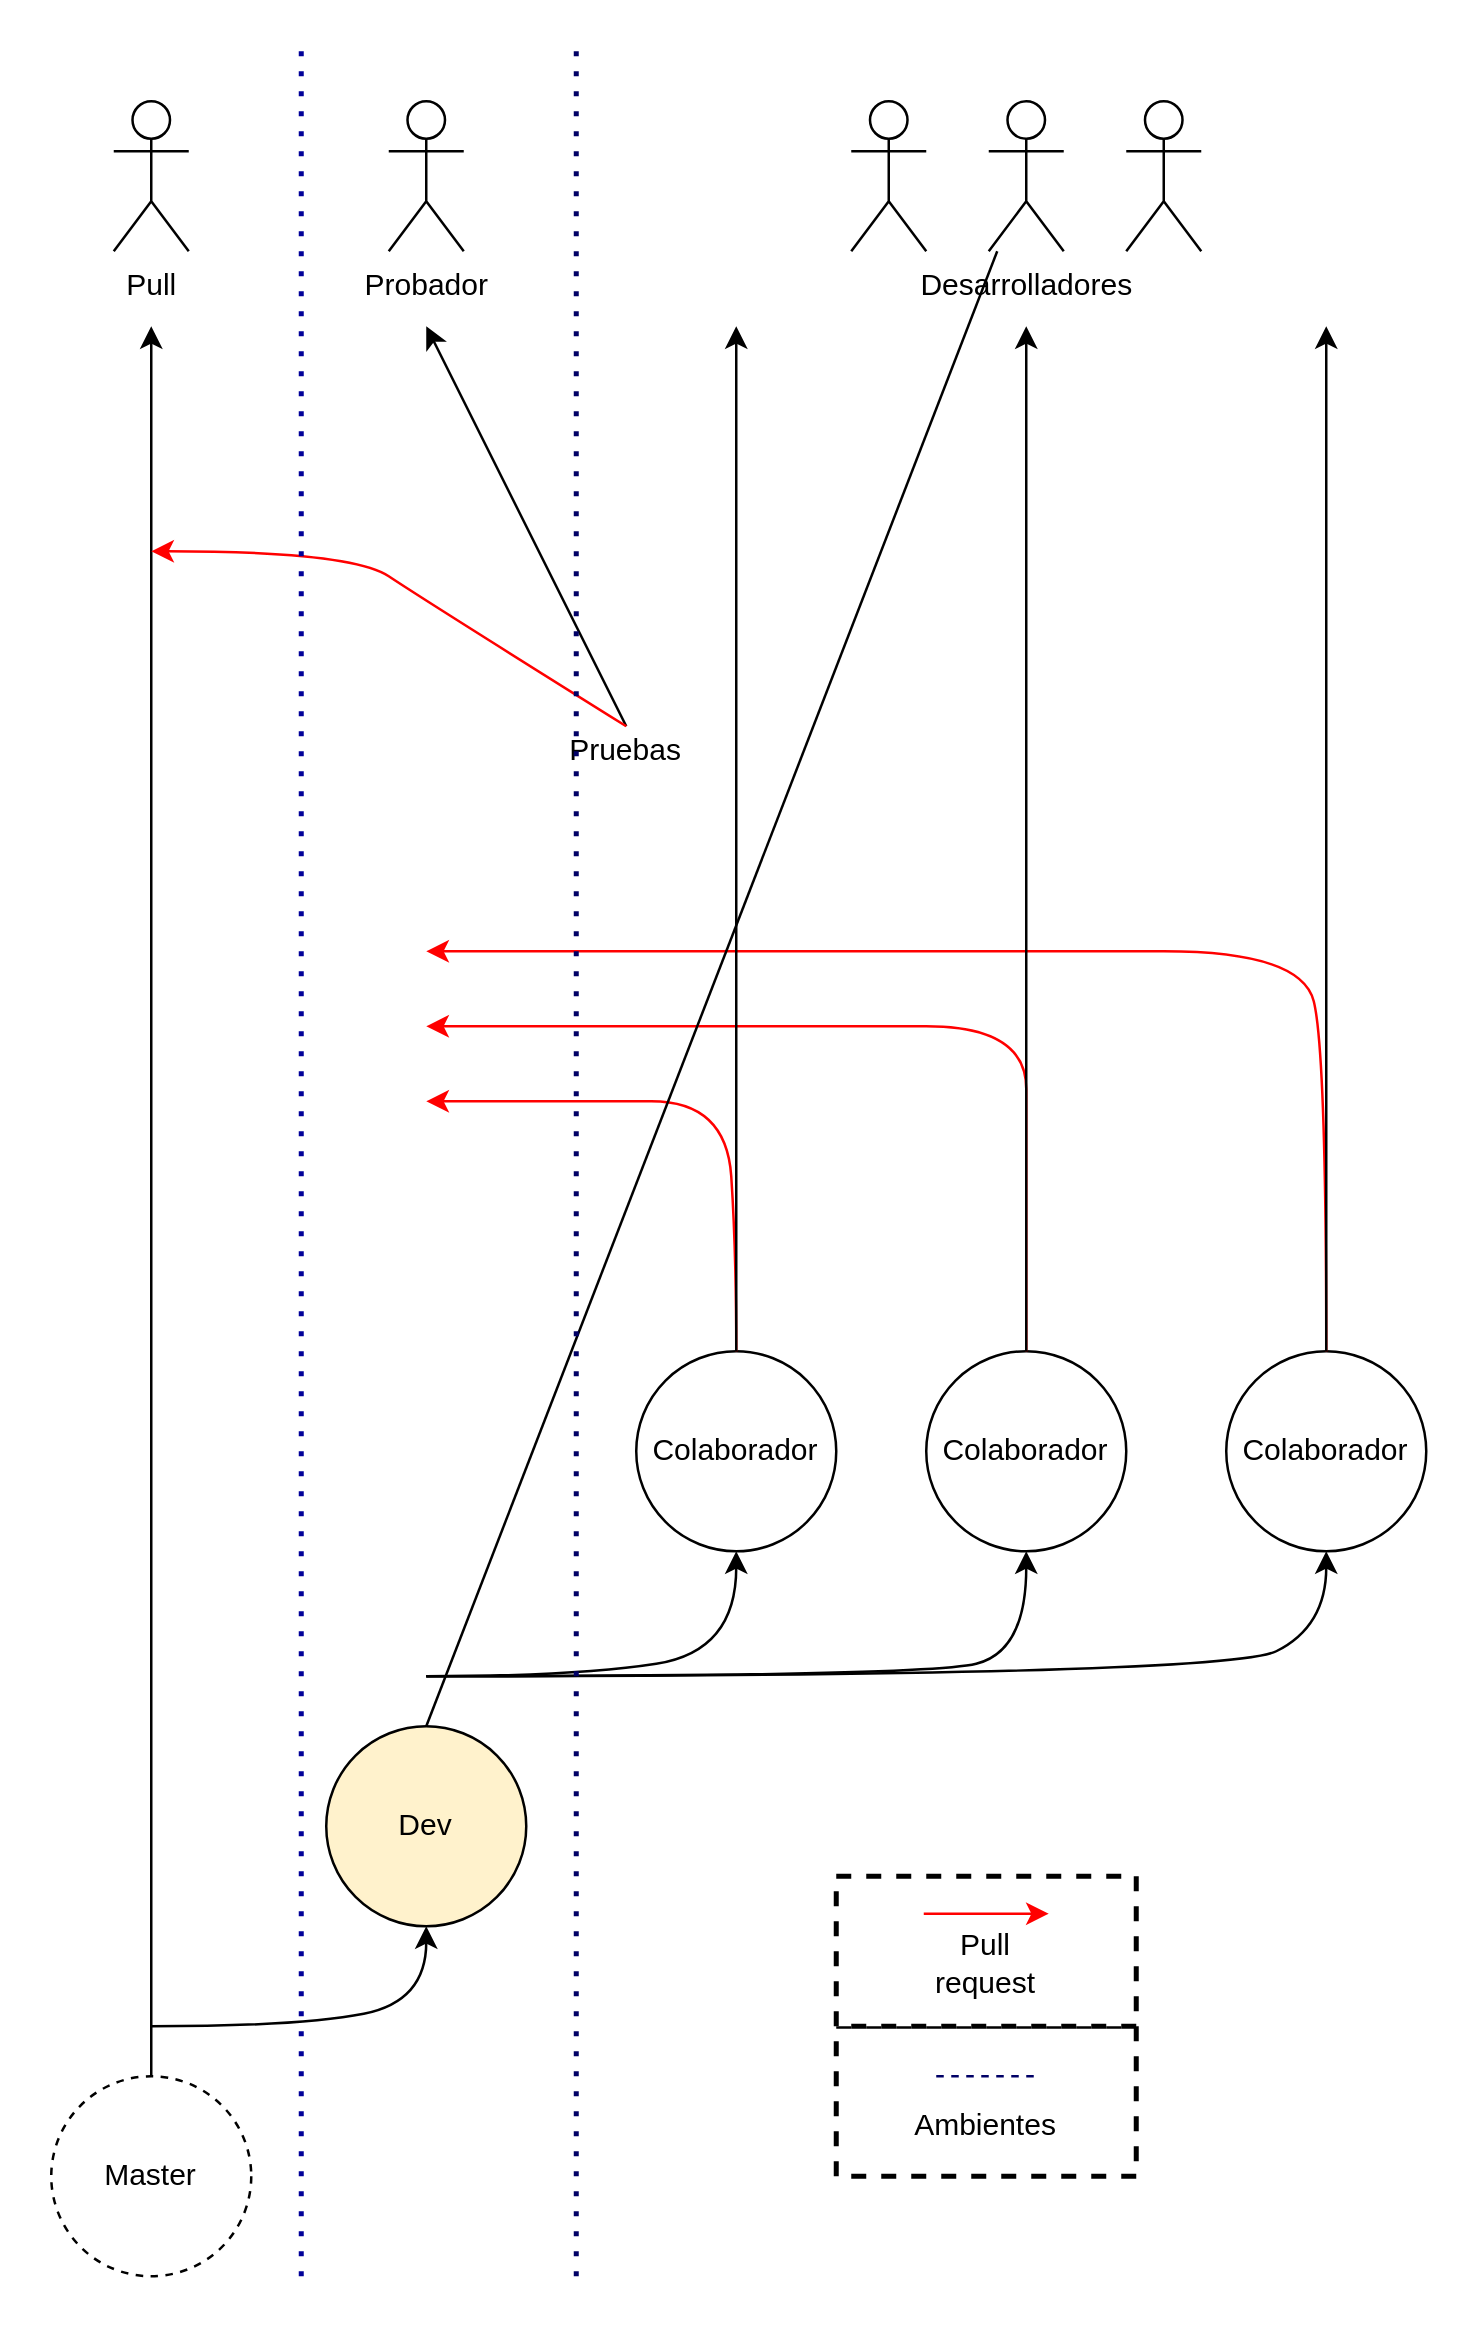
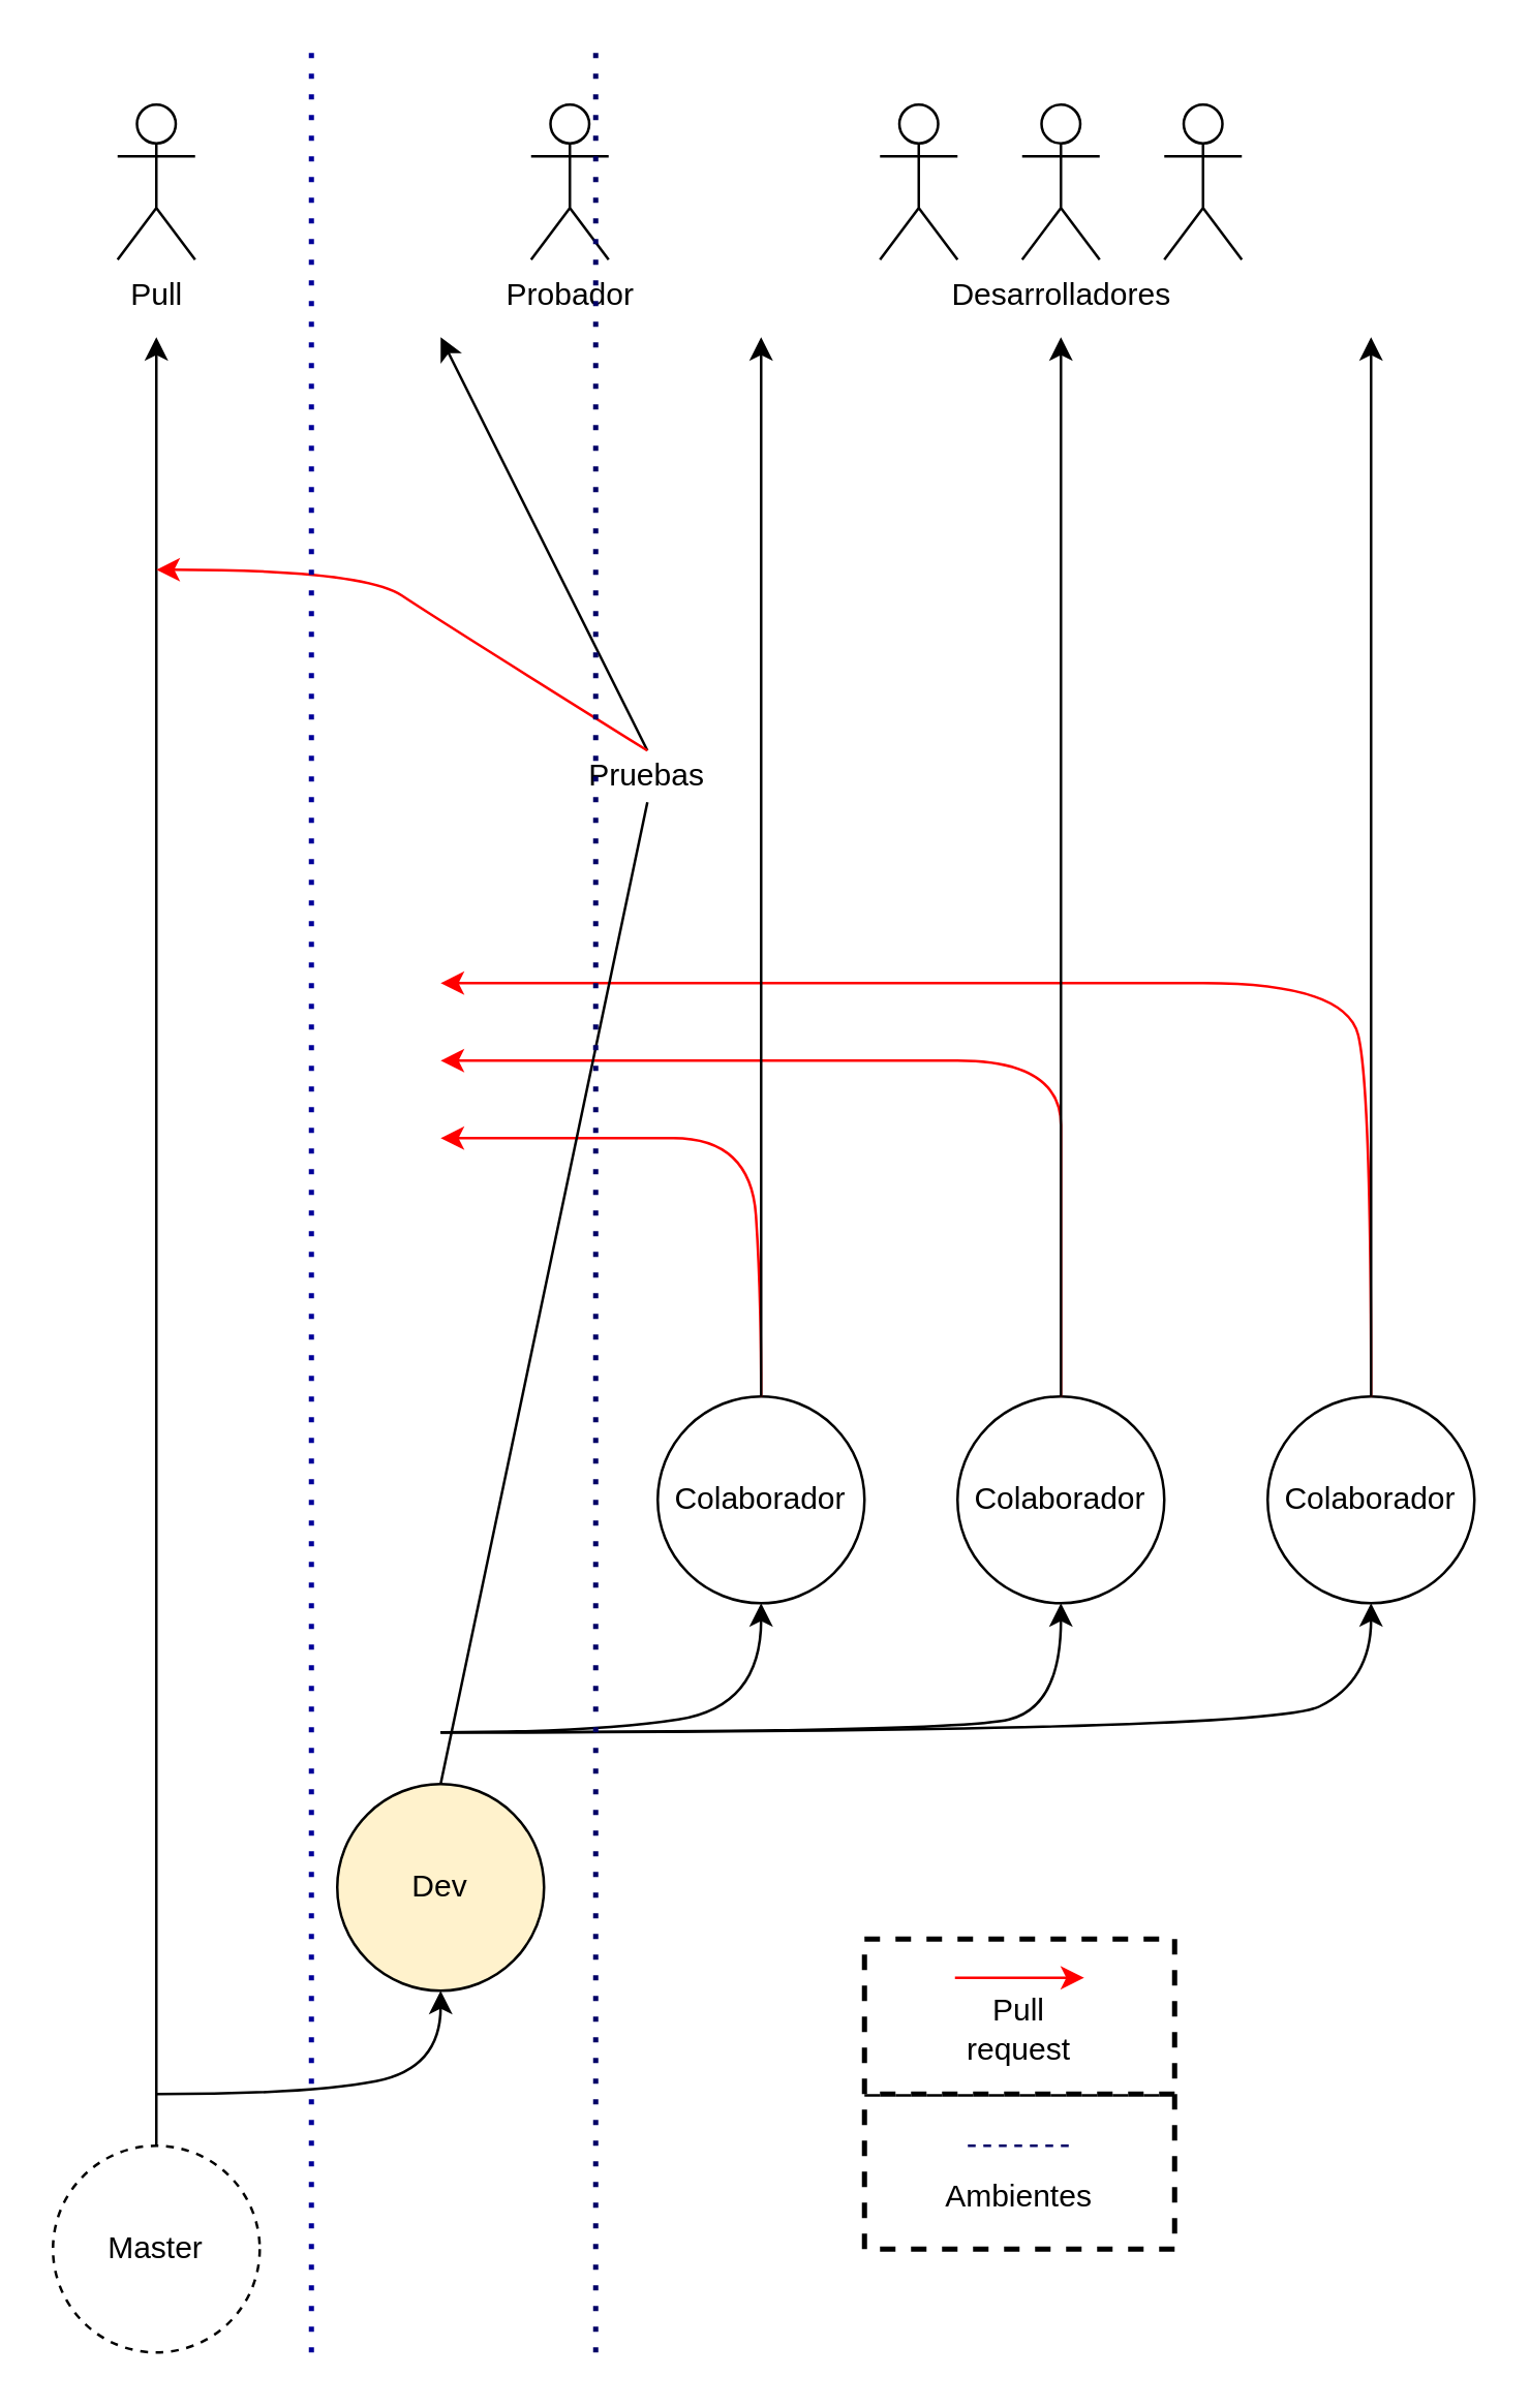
  <mxCell id="0" />
  <mxCell id="1" parent="0" />
  <mxCell id="2" value="" style="rounded=0;whiteSpace=wrap;html=1;glass=0;strokeWidth=2;sketch=0;shadow=0;dashed=1;" vertex="1" parent="1"><mxGeometry x="334" y="810" width="120" height="60" as="geometry" /></mxCell>
  <mxCell id="3" value="" style="rounded=0;whiteSpace=wrap;html=1;glass=0;strokeWidth=2;sketch=0;shadow=0;dashed=1;" vertex="1" parent="1"><mxGeometry x="334" y="750" width="120" height="60" as="geometry" /></mxCell>
  <mxCell id="4" value="Master" style="ellipse;whiteSpace=wrap;html=1;aspect=fixed;dashed=1;" vertex="1" parent="1"><mxGeometry x="20" y="830" width="80" height="80" as="geometry" /></mxCell>
  <mxCell id="5" value="Dev" style="ellipse;whiteSpace=wrap;html=1;aspect=fixed;fillColor=#fff2cc;" vertex="1" parent="1"><mxGeometry x="130" y="690" width="80" height="80" as="geometry" /></mxCell>
  <mxCell id="6" value="" style="endArrow=classic;html=1;exitX=0.5;exitY=0;exitDx=0;exitDy=0;" edge="1" parent="1" source="4"><mxGeometry width="50" height="50" relative="1" as="geometry"><mxPoint x="240" y="720" as="sourcePoint" /><mxPoint x="60" y="130" as="targetPoint" /></mxGeometry></mxCell>
  <mxCell id="7" value="" style="endArrow=classic;html=1;exitX=0.5;exitY=0;exitDx=0;exitDy=0;" edge="1" parent="1" source="23"><mxGeometry width="50" height="50" relative="1" as="geometry"><mxPoint x="240" y="720" as="sourcePoint" /><mxPoint x="170" y="130" as="targetPoint" /></mxGeometry></mxCell>
  <mxCell id="8" value="" style="curved=1;endArrow=classic;html=1;entryX=0.5;entryY=1;entryDx=0;entryDy=0;" edge="1" parent="1" target="5"><mxGeometry width="50" height="50" relative="1" as="geometry"><mxPoint x="60" y="810" as="sourcePoint" /><mxPoint x="290" y="670" as="targetPoint" /><Array as="points"><mxPoint x="120" y="810" /><mxPoint x="170" y="800" /></Array></mxGeometry></mxCell>
  <mxCell id="9" value="Pull" style="shape=umlActor;verticalLabelPosition=bottom;verticalAlign=top;html=1;outlineConnect=0;" vertex="1" parent="1"><mxGeometry x="45" y="40" width="30" height="60" as="geometry" /></mxCell>
  <mxCell id="10" value="Colaborador" style="ellipse;whiteSpace=wrap;html=1;aspect=fixed;" vertex="1" parent="1"><mxGeometry x="254" y="540" width="80" height="80" as="geometry" /></mxCell>
  <mxCell id="11" value="" style="curved=1;endArrow=classic;html=1;entryX=0.5;entryY=1;entryDx=0;entryDy=0;" edge="1" parent="1" target="10"><mxGeometry width="50" height="50" relative="1" as="geometry"><mxPoint x="170" y="670" as="sourcePoint" /><mxPoint x="320" y="630" as="targetPoint" /><Array as="points"><mxPoint x="230" y="670" /><mxPoint x="294" y="660" /></Array></mxGeometry></mxCell>
  <mxCell id="12" value="Colaborador" style="ellipse;whiteSpace=wrap;html=1;aspect=fixed;" vertex="1" parent="1"><mxGeometry x="370" y="540" width="80" height="80" as="geometry" /></mxCell>
  <mxCell id="13" value="Colaborador" style="ellipse;whiteSpace=wrap;html=1;aspect=fixed;" vertex="1" parent="1"><mxGeometry x="490" y="540" width="80" height="80" as="geometry" /></mxCell>
  <mxCell id="14" value="" style="curved=1;endArrow=classic;html=1;entryX=0.5;entryY=1;entryDx=0;entryDy=0;" edge="1" parent="1" target="12"><mxGeometry width="50" height="50" relative="1" as="geometry"><mxPoint x="170" y="670" as="sourcePoint" /><mxPoint x="320" y="630" as="targetPoint" /><Array as="points"><mxPoint x="370" y="670" /><mxPoint x="410" y="660" /></Array></mxGeometry></mxCell>
  <mxCell id="15" value="" style="curved=1;endArrow=classic;html=1;entryX=0.5;entryY=1;entryDx=0;entryDy=0;" edge="1" parent="1" target="13"><mxGeometry width="50" height="50" relative="1" as="geometry"><mxPoint x="170" y="670" as="sourcePoint" /><mxPoint x="320" y="710" as="targetPoint" /><Array as="points"><mxPoint x="490" y="670" /><mxPoint x="530" y="650" /></Array></mxGeometry></mxCell>
  <mxCell id="16" value="" style="curved=1;endArrow=classic;html=1;exitX=0.5;exitY=0;exitDx=0;exitDy=0;strokeColor=#FF0000;" edge="1" parent="1" source="10"><mxGeometry width="50" height="50" relative="1" as="geometry"><mxPoint x="340" y="420" as="sourcePoint" /><mxPoint x="170" y="440" as="targetPoint" /><Array as="points"><mxPoint x="294" y="500" /><mxPoint x="290" y="440" /><mxPoint x="230" y="440" /></Array></mxGeometry></mxCell>
  <mxCell id="17" value="" style="curved=1;endArrow=classic;html=1;exitX=0.5;exitY=0;exitDx=0;exitDy=0;strokeColor=#FF0000;" edge="1" parent="1" source="12"><mxGeometry width="50" height="50" relative="1" as="geometry"><mxPoint x="340" y="490" as="sourcePoint" /><mxPoint x="170" y="410" as="targetPoint" /><Array as="points"><mxPoint x="410" y="460" /><mxPoint x="410" y="410" /><mxPoint x="330" y="410" /></Array></mxGeometry></mxCell>
  <mxCell id="18" value="" style="curved=1;endArrow=classic;html=1;exitX=0.5;exitY=0;exitDx=0;exitDy=0;strokeColor=#FF0000;" edge="1" parent="1" source="13"><mxGeometry width="50" height="50" relative="1" as="geometry"><mxPoint x="340" y="490" as="sourcePoint" /><mxPoint x="170" y="380" as="targetPoint" /><Array as="points"><mxPoint x="530" y="420" /><mxPoint x="520" y="380" /><mxPoint x="410" y="380" /></Array></mxGeometry></mxCell>
  <mxCell id="19" value="" style="curved=1;endArrow=classic;html=1;fillColor=#f8cecc;strokeColor=#FF0000;exitX=0.5;exitY=0;exitDx=0;exitDy=0;" edge="1" parent="1" source="23"><mxGeometry width="50" height="50" relative="1" as="geometry"><mxPoint x="170" y="340" as="sourcePoint" /><mxPoint x="60" y="220" as="targetPoint" /><Array as="points"><mxPoint x="170" y="240" /><mxPoint x="140" y="220" /></Array></mxGeometry></mxCell>
  <mxCell id="20" value="" style="endArrow=classic;html=1;exitX=0.5;exitY=0;exitDx=0;exitDy=0;" edge="1" parent="1" source="10"><mxGeometry width="50" height="50" relative="1" as="geometry"><mxPoint x="340" y="490" as="sourcePoint" /><mxPoint x="294" y="130" as="targetPoint" /></mxGeometry></mxCell>
  <mxCell id="21" value="" style="endArrow=classic;html=1;exitX=0.5;exitY=0;exitDx=0;exitDy=0;" edge="1" parent="1" source="12"><mxGeometry width="50" height="50" relative="1" as="geometry"><mxPoint x="340" y="490" as="sourcePoint" /><mxPoint x="410" y="130" as="targetPoint" /></mxGeometry></mxCell>
  <mxCell id="22" value="" style="endArrow=classic;html=1;exitX=0.5;exitY=0;exitDx=0;exitDy=0;" edge="1" parent="1" source="13"><mxGeometry width="50" height="50" relative="1" as="geometry"><mxPoint x="340" y="490" as="sourcePoint" /><mxPoint x="530" y="130" as="targetPoint" /></mxGeometry></mxCell>
  <mxCell id="23" value="Pruebas" style="text;html=1;strokeColor=none;fillColor=none;align=center;verticalAlign=middle;whiteSpace=wrap;rounded=0;" vertex="1" parent="1"><mxGeometry x="230" y="290" width="40" height="20" as="geometry" /></mxCell>
- <mxCell id="24" value="" style="endArrow=none;html=1;exitX=0.5;exitY=0;exitDx=0;exitDy=0;" edge="1" parent="1" source="5" target="27"><mxGeometry width="50" height="50" relative="1" as="geometry"><mxPoint x="340" y="610" as="sourcePoint" /><mxPoint x="390" y="560" as="targetPoint" /></mxGeometry></mxCell>
+ <mxCell id="24" value="" style="endArrow=none;html=1;exitX=0.5;exitY=0;exitDx=0;exitDy=0;entryX=0.5;entryY=1;entryDx=0;entryDy=0;" edge="1" parent="1" source="5" target="23"><mxGeometry width="50" height="50" relative="1" as="geometry"><mxPoint x="340" y="610" as="sourcePoint" /><mxPoint x="390" y="560" as="targetPoint" /></mxGeometry></mxCell>
  <mxCell id="25" value="" style="endArrow=classic;html=1;strokeColor=#FF0000;" edge="1" parent="1"><mxGeometry width="50" height="50" relative="1" as="geometry"><mxPoint x="369" y="765" as="sourcePoint" /><mxPoint x="419" y="765" as="targetPoint" /></mxGeometry></mxCell>
  <mxCell id="26" value="Pull request" style="text;html=1;strokeColor=none;fillColor=none;align=center;verticalAlign=middle;whiteSpace=wrap;rounded=0;" vertex="1" parent="1"><mxGeometry x="369" y="775" width="50" height="20" as="geometry" /></mxCell>
  <mxCell id="27" value="Desarrolladores" style="shape=umlActor;verticalLabelPosition=bottom;verticalAlign=top;html=1;outlineConnect=0;" vertex="1" parent="1"><mxGeometry x="395" y="40" width="30" height="60" as="geometry" /></mxCell>
  <mxCell id="28" value="" style="shape=umlActor;verticalLabelPosition=bottom;verticalAlign=top;html=1;outlineConnect=0;" vertex="1" parent="1"><mxGeometry x="340" y="40" width="30" height="60" as="geometry" /></mxCell>
  <mxCell id="29" value="" style="shape=umlActor;verticalLabelPosition=bottom;verticalAlign=top;html=1;outlineConnect=0;" vertex="1" parent="1"><mxGeometry x="450" y="40" width="30" height="60" as="geometry" /></mxCell>
- <mxCell id="30" value="Probador" style="shape=umlActor;verticalLabelPosition=bottom;verticalAlign=top;html=1;outlineConnect=0;" vertex="1" parent="1"><mxGeometry x="155" y="40" width="30" height="60" as="geometry" /></mxCell>
+ <mxCell id="30" value="Probador" style="shape=umlActor;verticalLabelPosition=bottom;verticalAlign=top;html=1;outlineConnect=0;" vertex="1" parent="1"><mxGeometry x="205" y="40" width="30" height="60" as="geometry" /></mxCell>
  <mxCell id="31" value="" style="endArrow=none;dashed=1;html=1;dashPattern=1 3;strokeWidth=2;strokeColor=#000066;" edge="1" parent="1"><mxGeometry width="50" height="50" relative="1" as="geometry"><mxPoint x="230" y="910" as="sourcePoint" /><mxPoint x="230" y="20" as="targetPoint" /></mxGeometry></mxCell>
  <mxCell id="32" value="" style="endArrow=none;dashed=1;html=1;dashPattern=1 3;strokeWidth=2;strokeColor=#000099;" edge="1" parent="1"><mxGeometry width="50" height="50" relative="1" as="geometry"><mxPoint x="120" y="910" as="sourcePoint" /><mxPoint x="120" y="20" as="targetPoint" /></mxGeometry></mxCell>
  <mxCell id="33" value="" style="endArrow=none;dashed=1;html=1;strokeColor=#000066;" edge="1" parent="1"><mxGeometry width="50" height="50" relative="1" as="geometry"><mxPoint x="374" y="830" as="sourcePoint" /><mxPoint x="414" y="830" as="targetPoint" /></mxGeometry></mxCell>
  <mxCell id="34" value="Ambientes" style="text;html=1;strokeColor=none;fillColor=none;align=center;verticalAlign=middle;whiteSpace=wrap;rounded=0;shadow=0;glass=0;dashed=1;sketch=0;" vertex="1" parent="1"><mxGeometry x="374" y="840" width="40" height="20" as="geometry" /></mxCell>
